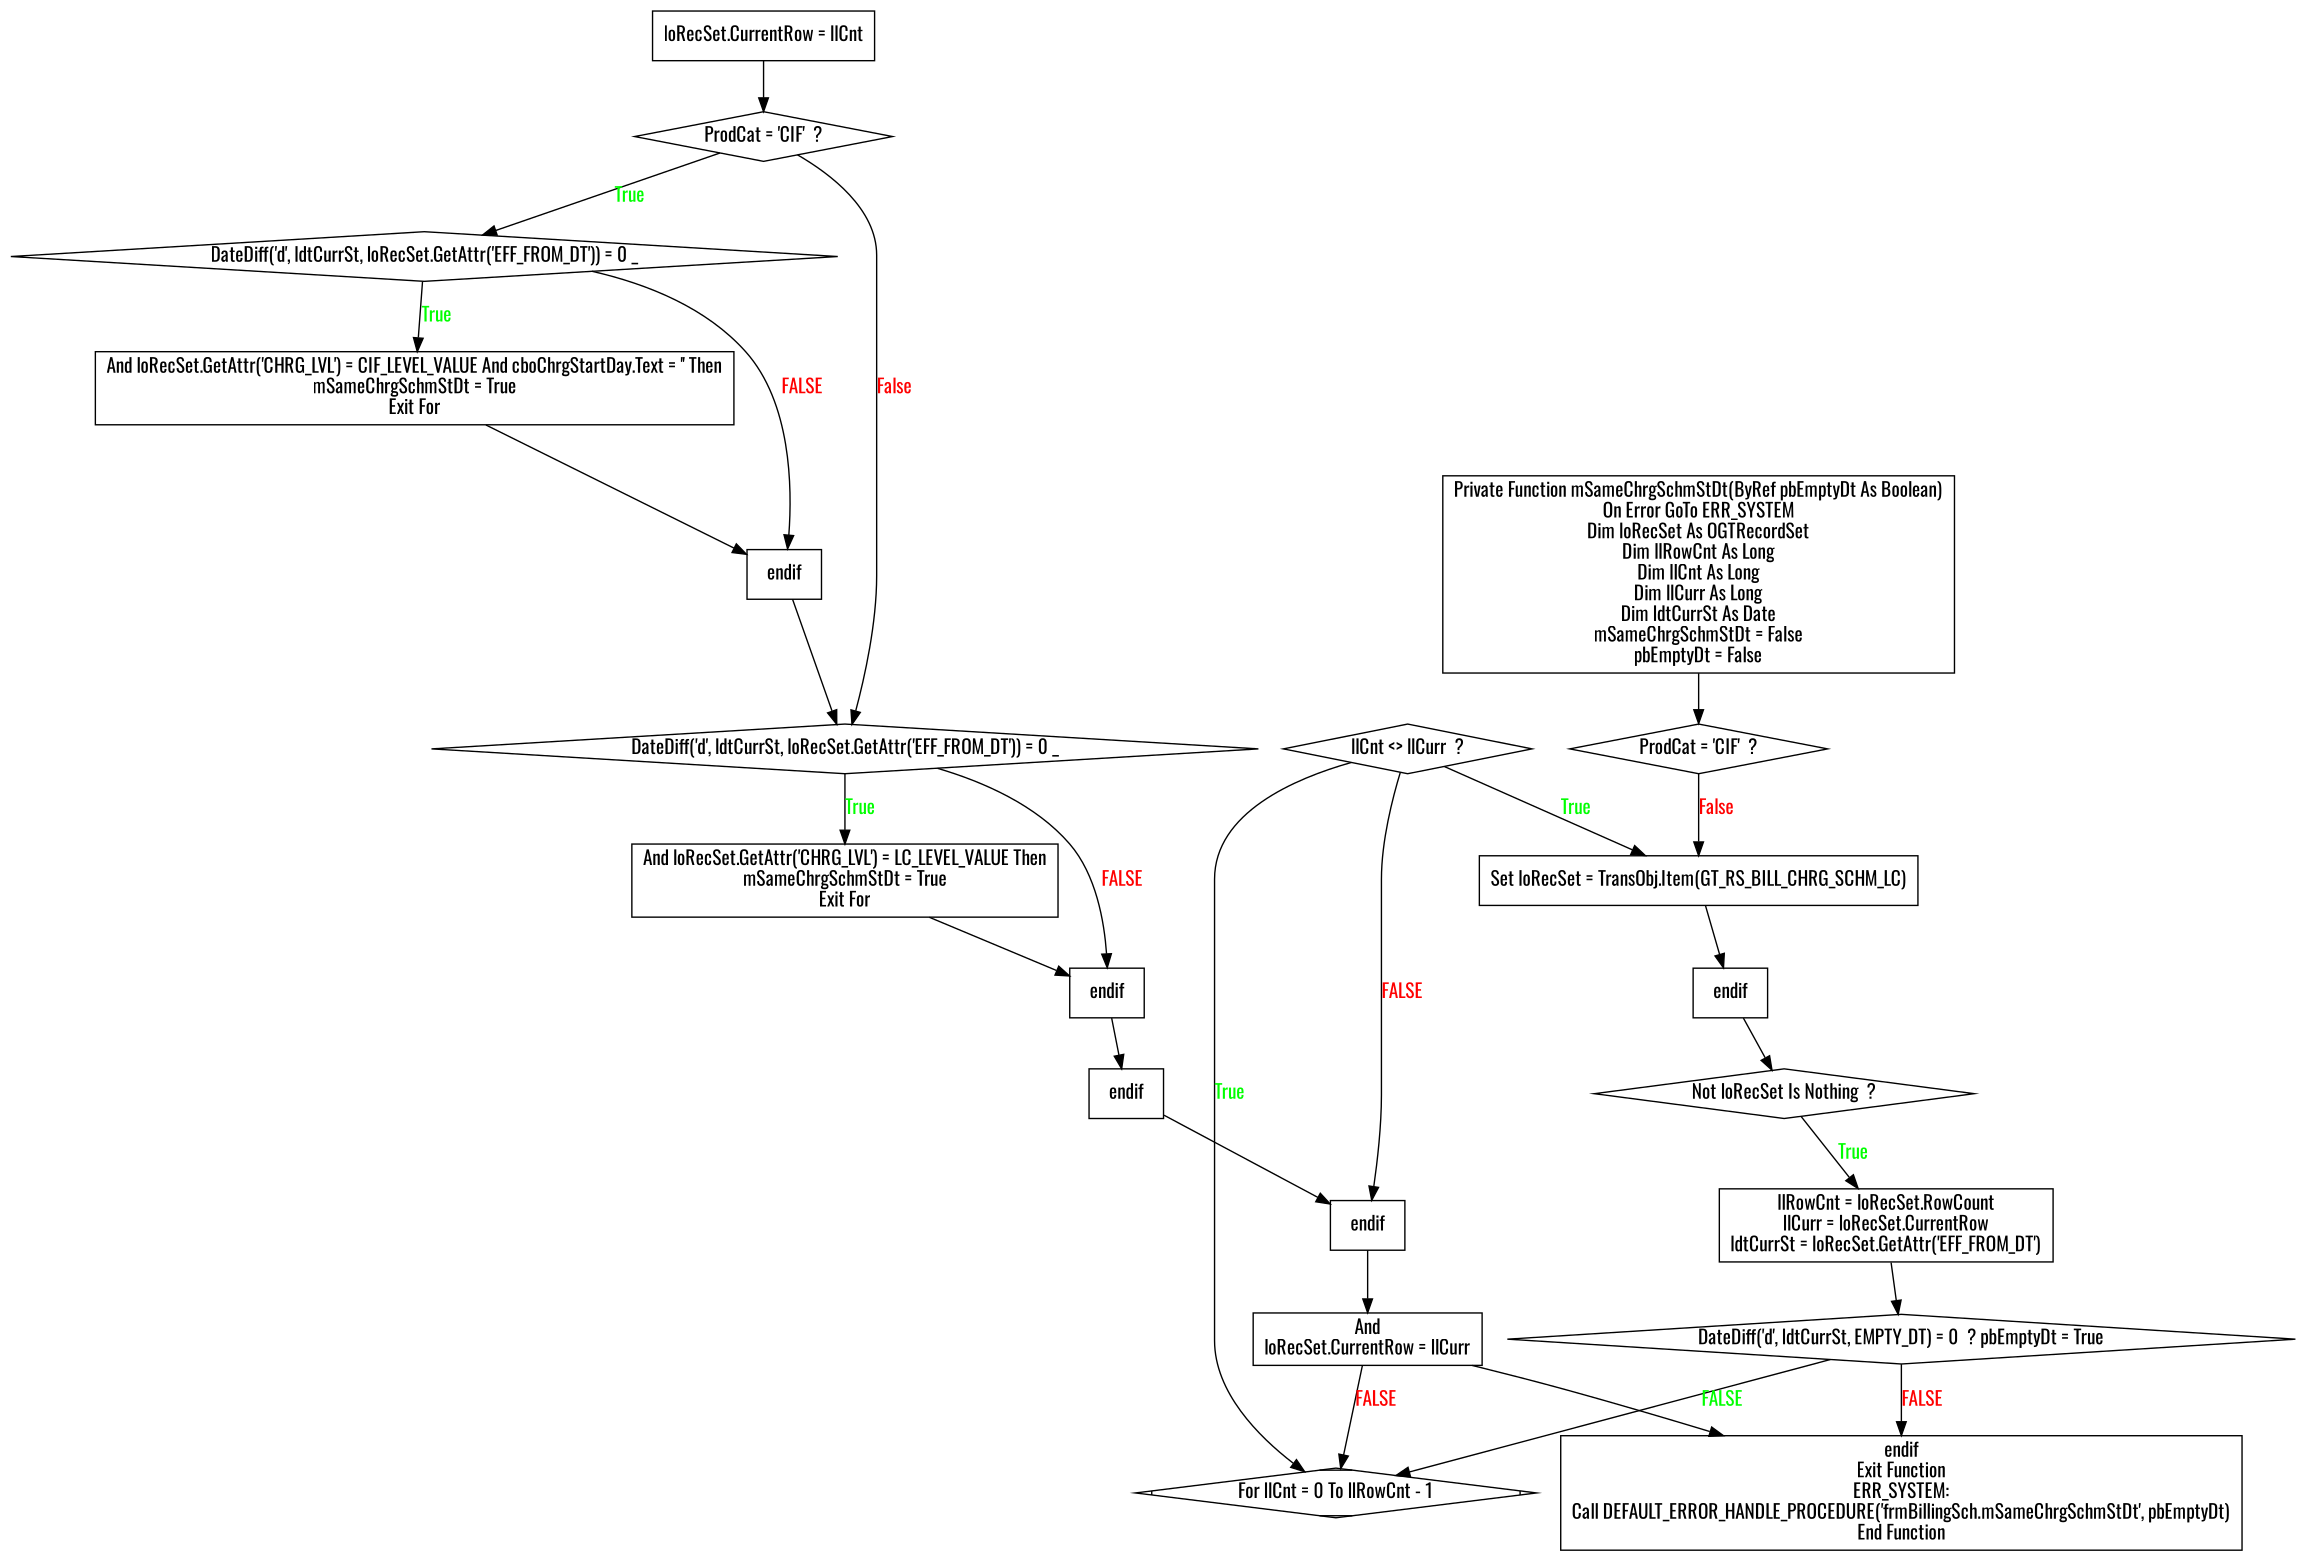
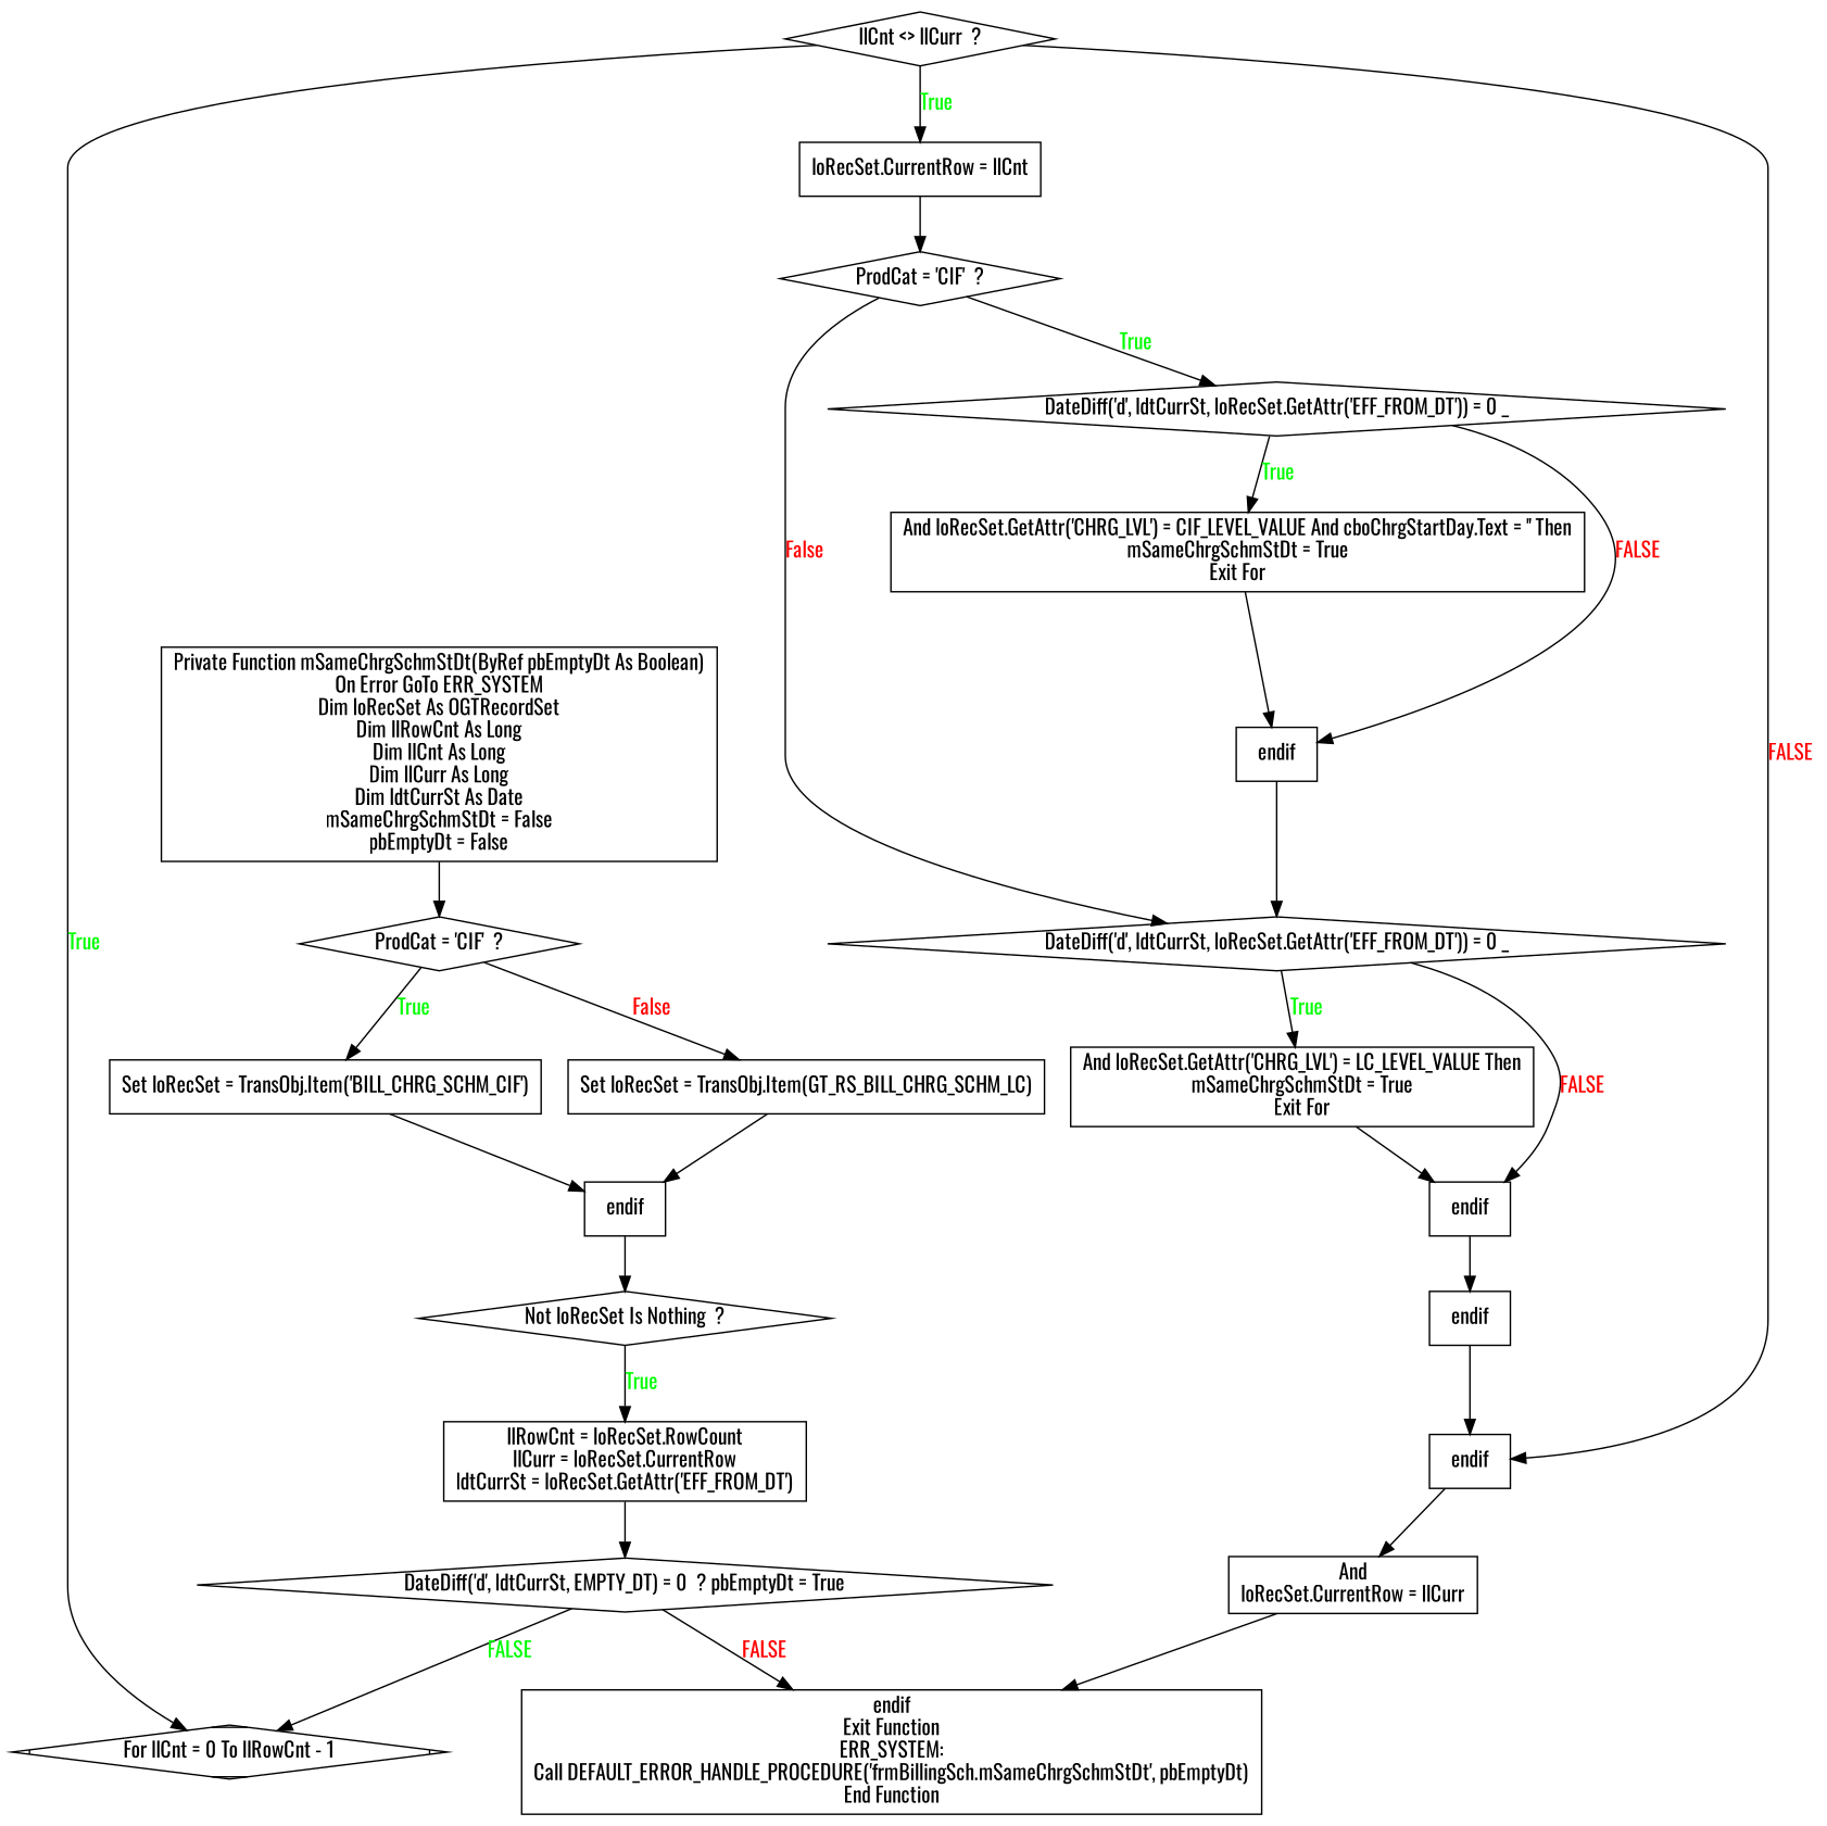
  digraph {
    fontname=Oswald
    node [fontname=Oswald shape=box]
    edge [fontname=Oswald]
    n1 [label="Private Function mSameChrgSchmStDt(ByRef pbEmptyDt As Boolean)\nOn Error GoTo ERR_SYSTEM\nDim loRecSet As OGTRecordSet\nDim llRowCnt As Long\nDim llCnt As Long\nDim llCurr As Long\nDim ldtCurrSt As Date\nmSameChrgSchmStDt = False\npbEmptyDt = False"]
    n2 [label="ProdCat = 'CIF'  ?" shape=diamond]
+   n3 [label="Set loRecSet = TransObj.Item('BILL_CHRG_SCHM_CIF')"]
    n4 [label="Set loRecSet = TransObj.Item(GT_RS_BILL_CHRG_SCHM_LC)"]
    n5 [label=endif]
    n6 [label="Not loRecSet Is Nothing  ?" shape=diamond]
    n7 [label="llRowCnt = loRecSet.RowCount\nllCurr = loRecSet.CurrentRow\nldtCurrSt = loRecSet.GetAttr('EFF_FROM_DT')"]
    n8 [label="DateDiff('d', ldtCurrSt, EMPTY_DT) = 0  ? pbEmptyDt = True" shape=diamond]
    n9 [label="For llCnt = 0 To llRowCnt - 1" shape=Mdiamond]
    n10 [label="endif\nExit Function\nERR_SYSTEM:\nCall DEFAULT_ERROR_HANDLE_PROCEDURE('frmBillingSch.mSameChrgSchmStDt', pbEmptyDt)\nEnd Function"]
    n11 [label="llCnt <> llCurr  ?" shape=diamond]
    n12 [label="loRecSet.CurrentRow = llCnt"]
    n13 [label=endif]
    n14 [label="ProdCat = 'CIF'  ?" shape=diamond]
    n15 [label="And\nloRecSet.CurrentRow = llCurr"]
    n16 [label="DateDiff('d', ldtCurrSt, loRecSet.GetAttr('EFF_FROM_DT')) = 0 _" shape=diamond]
    n17 [label="DateDiff('d', ldtCurrSt, loRecSet.GetAttr('EFF_FROM_DT')) = 0 _" shape=diamond]
    n18 [label="And loRecSet.GetAttr('CHRG_LVL') = CIF_LEVEL_VALUE And cboChrgStartDay.Text = '' Then\nmSameChrgSchmStDt = True\nExit For"]
    n19 [label=endif]
    n20 [label="And loRecSet.GetAttr('CHRG_LVL') = LC_LEVEL_VALUE Then\nmSameChrgSchmStDt = True\nExit For"]
    n21 [label=endif]
    n22 [label=endif]
    n1 -> n2
+   n2 -> n3 [fontcolor=GREEN label=True]
    n2 -> n4 [fontcolor=RED label=False]
+   n3 -> n5
    n4 -> n5
    n5 -> n6
    n6 -> n7 [fontcolor=GREEN label=True]
    n7 -> n8
    n8 -> n9 [fontcolor=GREEN label=FALSE]
    n8 -> n10 [fontcolor=RED label=FALSE]
    n11 -> n9 [fontcolor=GREEN label=True]
-   n11 -> n4 [fontcolor=GREEN label=True]
+   n11 -> n12 [fontcolor=GREEN label=True]
    n11 -> n13 [fontcolor=RED label=FALSE]
    n12 -> n14
    n13 -> n15
    n14 -> n16 [fontcolor=GREEN label=True]
    n14 -> n17 [fontcolor=RED label=False]
-   n15 -> n9 [fontcolor=RED label=FALSE]
    n15 -> n10
    n16 -> n18 [fontcolor=GREEN label=True]
    n16 -> n19 [fontcolor=RED label=FALSE]
    n17 -> n20 [fontcolor=GREEN label=True]
    n17 -> n21 [fontcolor=RED label=FALSE]
    n18 -> n19
    n19 -> n17
    n20 -> n21
    n21 -> n22
    n22 -> n13
  }
